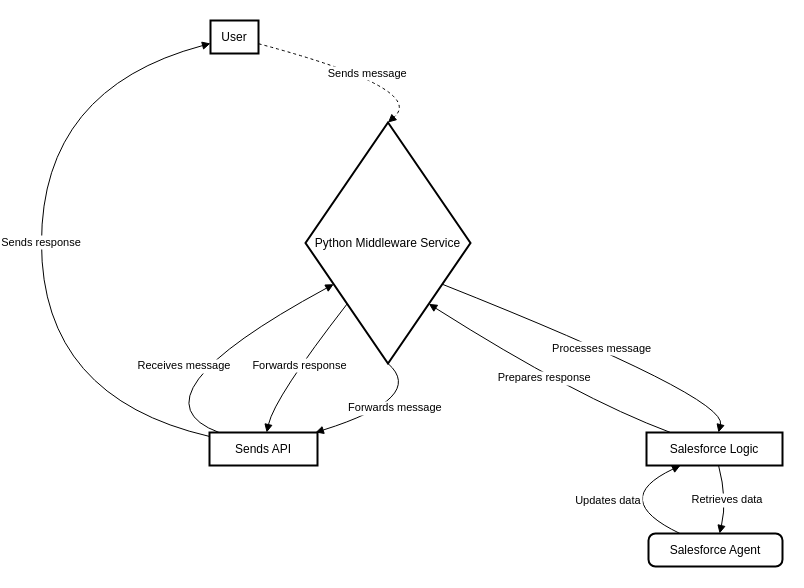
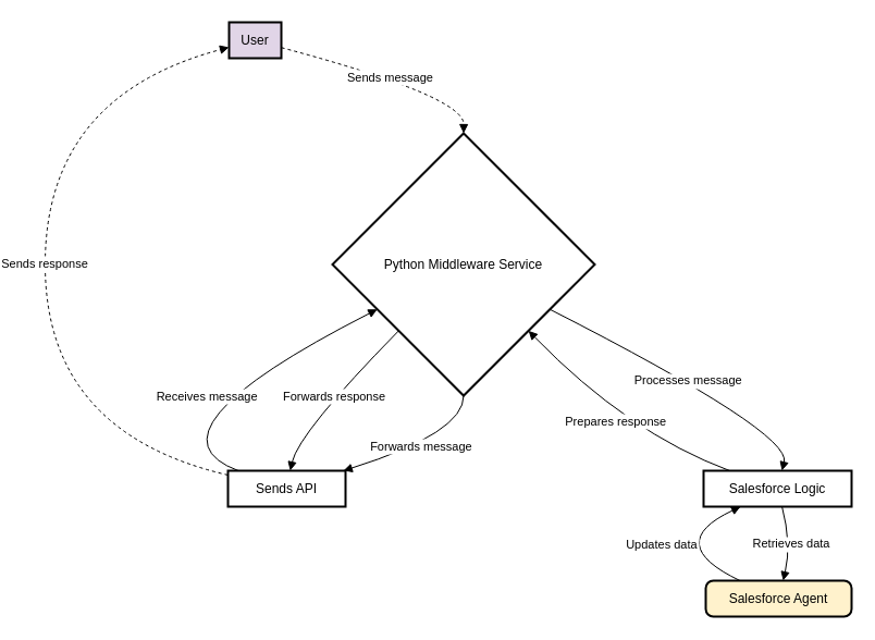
  <mxCell id="0" />
  <mxCell id="1" parent="0" />
- <mxCell id="2" value="User" style="whiteSpace=wrap;strokeWidth=2;" vertex="1" parent="1"><mxGeometry x="189" width="48" height="33" as="geometry" y="20" /></mxCell>
- <mxCell id="3" value="Python Middleware Service" style="rhombus;strokeWidth=2;whiteSpace=wrap;" vertex="1" parent="1"><mxGeometry x="284" y="122" width="165" height="241" as="geometry" /></mxCell>
+ <mxCell id="2" value="User" style="whiteSpace=wrap;strokeWidth=2;fillColor=#e1d5e7;" vertex="1" parent="1"><mxGeometry x="189" width="48" height="33" as="geometry" y="20" /></mxCell>
+ <mxCell id="3" value="Python Middleware Service" style="rhombus;strokeWidth=2;whiteSpace=wrap;" vertex="1" parent="1"><mxGeometry x="284" y="122" width="241" height="241" as="geometry" /></mxCell>
  <mxCell id="4" value="Sends API" style="whiteSpace=wrap;strokeWidth=2;" vertex="1" parent="1"><mxGeometry x="188" y="432" width="108" height="33" as="geometry" /></mxCell>
  <mxCell id="5" value="Salesforce Logic" style="whiteSpace=wrap;strokeWidth=2;" vertex="1" parent="1"><mxGeometry x="625" y="432" width="136" height="33" as="geometry" /></mxCell>
- <mxCell id="6" value="Salesforce Agent" style="rounded=1;absoluteArcSize=1;arcSize=14;whiteSpace=wrap;strokeWidth=2;" vertex="1" parent="1"><mxGeometry x="627" y="533" width="134" height="33" as="geometry" /></mxCell>
+ <mxCell id="6" value="Salesforce Agent" style="rounded=1;absoluteArcSize=1;arcSize=14;whiteSpace=wrap;strokeWidth=2;fillColor=#fff2cc;" vertex="1" parent="1"><mxGeometry x="627" y="533" width="134" height="33" as="geometry" /></mxCell>
  <mxCell id="7" value="Sends message" style="curved=1;startArrow=none;endArrow=block;exitX=0.99;exitY=0.7;entryX=0.5;entryY=0;dashed=1;" edge="1" parent="1" source="2" target="3"><mxGeometry relative="1" as="geometry"><Array as="points"><mxPoint x="405" y="88" /></Array></mxGeometry></mxCell>
  <mxCell id="8" value="Forwards message" style="curved=1;startArrow=none;endArrow=block;exitX=0.5;exitY=1;entryX=0.99;entryY=-0.01;" edge="1" parent="1" source="3" target="4"><mxGeometry relative="1" as="geometry"><Array as="points"><mxPoint x="405" y="397" /></Array></mxGeometry></mxCell>
  <mxCell id="9" value="Receives message" style="curved=1;startArrow=none;endArrow=block;exitX=0.08;exitY=-0.01;entryX=0;entryY=0.76;" edge="1" parent="1" source="4" target="3"><mxGeometry relative="1" as="geometry"><Array as="points"><mxPoint x="103" y="397" /></Array></mxGeometry></mxCell>
  <mxCell id="10" value="Processes message" style="curved=1;startArrow=none;endArrow=block;exitX=1;exitY=0.76;entryX=0.53;entryY=-0.01;" edge="1" parent="1" source="3" target="5"><mxGeometry relative="1" as="geometry"><Array as="points"><mxPoint x="706" y="397" /></Array></mxGeometry></mxCell>
  <mxCell id="11" value="Retrieves data" style="curved=1;startArrow=none;endArrow=block;exitX=0.53;exitY=1;entryX=0.53;entryY=0.01;" edge="1" parent="1" source="5" target="6"><mxGeometry relative="1" as="geometry"><Array as="points"><mxPoint x="706" y="499" /></Array></mxGeometry></mxCell>
  <mxCell id="12" value="Updates data" style="curved=1;startArrow=none;endArrow=block;exitX=0.24;exitY=0.01;entryX=0.25;entryY=1;" edge="1" parent="1" source="6" target="5"><mxGeometry relative="1" as="geometry"><Array as="points"><mxPoint x="587" y="499" /></Array></mxGeometry></mxCell>
  <mxCell id="13" value="Prepares response" style="curved=1;startArrow=none;endArrow=block;exitX=0.17;exitY=-0.01;entryX=0.99;entryY=1;" edge="1" parent="1" source="5" target="3"><mxGeometry relative="1" as="geometry"><Array as="points"><mxPoint x="555" y="397" /></Array></mxGeometry></mxCell>
  <mxCell id="14" value="Forwards response" style="curved=1;startArrow=none;endArrow=block;exitX=0.01;exitY=1;entryX=0.53;entryY=-0.01;" edge="1" parent="1" source="3" target="4"><mxGeometry relative="1" as="geometry"><Array as="points"><mxPoint x="253" y="397" /></Array></mxGeometry></mxCell>
- <mxCell id="15" value="Sends response" style="curved=1;startArrow=none;endArrow=block;exitX=0;exitY=0.12;entryX=-0.01;entryY=0.7;" edge="1" parent="1" source="4" target="2"><mxGeometry relative="1" as="geometry"><Array as="points"><mxPoint x="20" y="397" /><mxPoint x="20" y="88" /></Array></mxGeometry></mxCell>
+ <mxCell id="15" value="Sends response" style="curved=1;startArrow=none;endArrow=block;exitX=0;exitY=0.12;entryX=-0.01;entryY=0.7;dashed=1;" edge="1" parent="1" source="4" target="2"><mxGeometry relative="1" as="geometry"><Array as="points"><mxPoint x="20" y="397" /><mxPoint x="20" y="88" /></Array></mxGeometry></mxCell>
